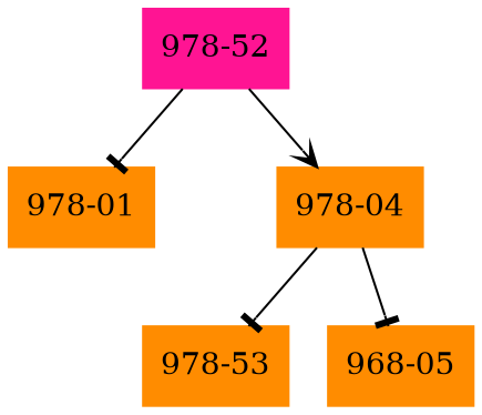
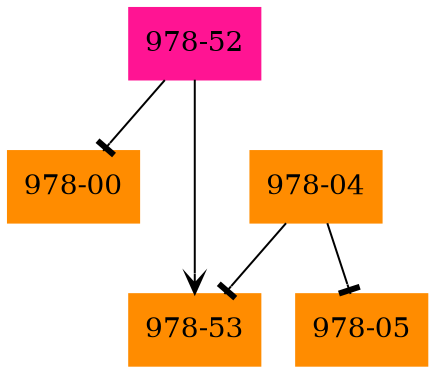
  digraph {
    node [color=darkorange shape=box style=filled]
    edge [arrowhead=tee]
    n1 [color=deeppink label="978-52"]
-   "978-01"
+   "978-01" [label="978-00"]
    "978-04"
    n4 [label="978-53"]
-   "978-05" [label="968-05"]
+   "978-05"
    n1 -> "978-01"
-   n1 -> "978-04" [arrowhead=vee]
+   n1 -> n4 [arrowhead=vee]
    "978-04" -> n4
    "978-04" -> "978-05"
  }
